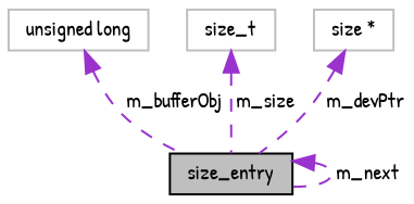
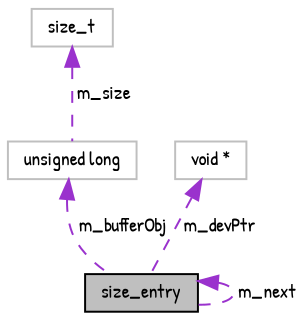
  digraph {
    fontname="Patrick Hand"
    node [color=grey75 fontname="Patrick Hand" fontsize=10 shape=record]
    edge [color=darkorchid3 dir=back fontname="Patrick Hand" fontsize=10 labelfontname=FreeSans labelfontsize=10 style=dashed]
    n1 [color=black fillcolor=grey75 fontcolor=black height=0.2 label=size_entry style=filled width=0.4]
    n2 [height=0.2 label="unsigned long" width=0.4]
    n3 [height=0.2 label=size_t width=0.4]
-   n4 [height=0.2 label="size *" width=0.4]
+   n4 [height=0.2 label="void *" width=0.4]
    n1 -> n1 [label=" m_next"]
    n2 -> n1 [label=" m_bufferObj"]
-   n3 -> n1 [label=" m_size"]
+   n3 -> n2 [label=" m_size"]
    n4 -> n1 [label=" m_devPtr"]
  }
